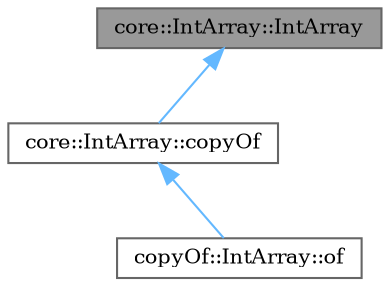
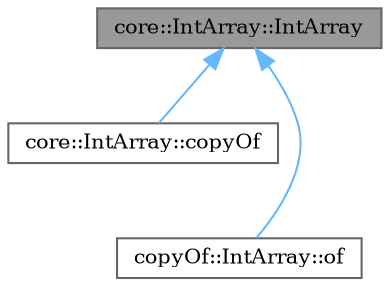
  digraph {
    fontname="DejaVu Serif"
    rankdir=TB
    node [color=grey40 fillcolor=white fontname="DejaVu Serif" fontsize=10 shape=box style=filled]
    edge [color=steelblue1 dir=back fontname="DejaVu Serif" fontsize=10 labelfontname=Helvetica labelfontsize=10 style=solid]
    n1 [color=gray40 fillcolor=grey60 fontcolor=black height=0.2 label="core::IntArray::IntArray" width=0.4]
    n2 [height=0.2 label="core::IntArray::copyOf" width=0.4]
    n3 [height=0.2 label="copyOf::IntArray::of" width=0.4]
    n1 -> n2
-   n2 -> n3
+   n1 -> n3
  }
